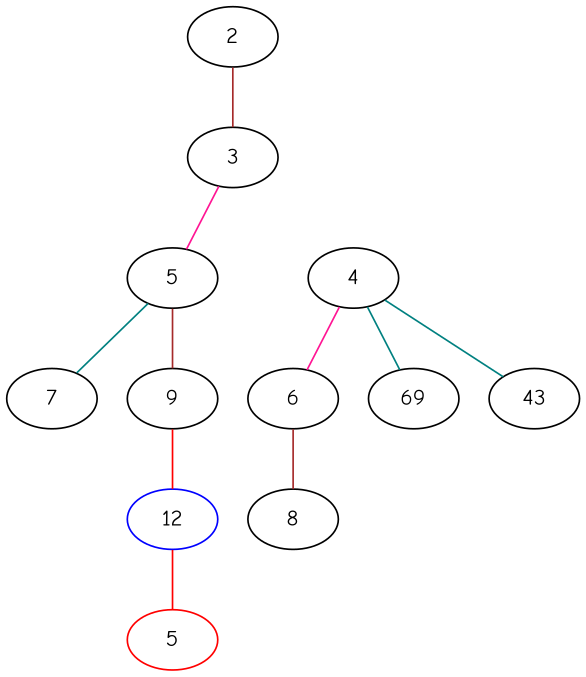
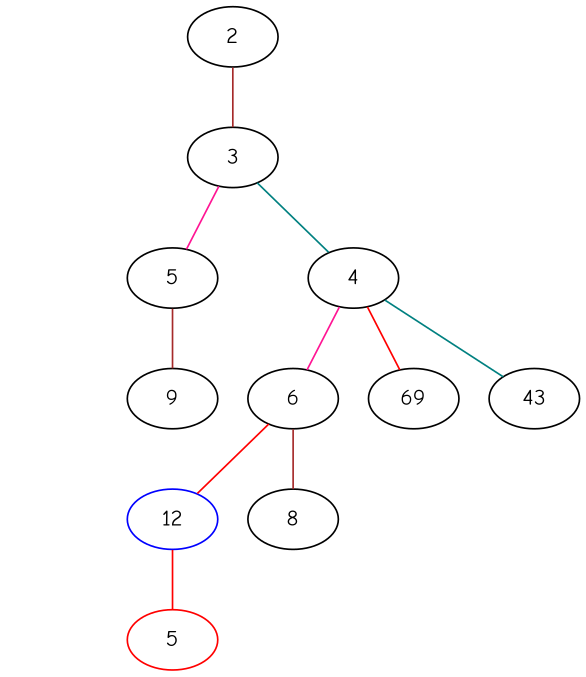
  graph {
    fontname="Comic Neue"
    node [fontname="Comic Neue"]
    edge [color=teal fontname="Comic Neue"]
    n1 [color=red label=5]
    12 [color=blue]
    2
    3
    5
    4
    6
    8
-   7
    9
    n11 [label=69]
    n12 [label=43]
    12 -- n1 [color=red]
    2 -- 3 [color=brown]
    3 -- 5 [color=deeppink]
-   5 -- 7
+   3 -- 4
    5 -- 9 [color=brown]
    4 -- 6 [color=deeppink]
-   4 -- n11
+   4 -- n11 [color=red]
    4 -- n12
-   9 -- 12 [color=red]
+   6 -- 12 [color=red]
    6 -- 8 [color=brown]
  }
